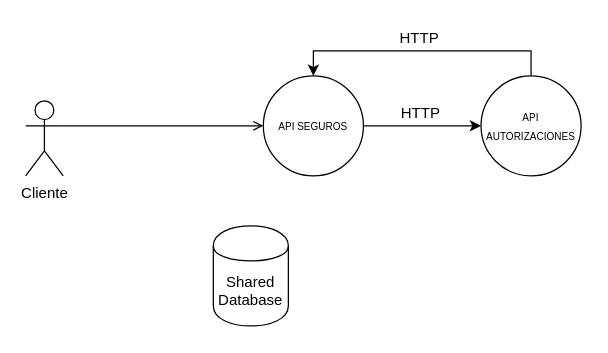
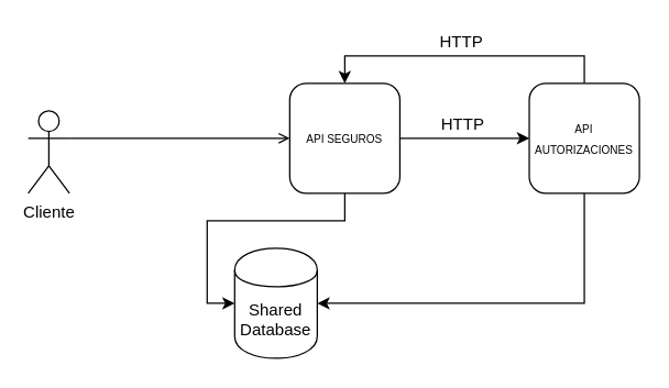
  <mxCell id="0" />
  <mxCell id="1" parent="0" />
  <mxCell id="2" value="Shared Database" style="shape=cylinder;whiteSpace=wrap;html=1;boundedLbl=1;backgroundOutline=1;" vertex="1" parent="1"><mxGeometry x="170" y="180" width="60" height="80" as="geometry" /></mxCell>
  <mxCell id="3" style="edgeStyle=orthogonalEdgeStyle;rounded=0;orthogonalLoop=1;jettySize=auto;html=1;exitX=1;exitY=0.333;exitDx=0;exitDy=0;exitPerimeter=0;entryX=0;entryY=0.5;entryDx=0;entryDy=0;endArrow=open;" edge="1" parent="1" source="4" target="7"><mxGeometry relative="1" as="geometry" /></mxCell>
  <mxCell id="4" value="Cliente" style="shape=umlActor;verticalLabelPosition=bottom;labelBackgroundColor=#ffffff;verticalAlign=top;html=1;outlineConnect=0;" vertex="1" parent="1"><mxGeometry x="20" y="80" width="30" height="60" as="geometry" /></mxCell>
  <mxCell id="5" style="edgeStyle=orthogonalEdgeStyle;rounded=0;orthogonalLoop=1;jettySize=auto;html=1;exitX=1;exitY=0.5;exitDx=0;exitDy=0;" edge="1" parent="1" source="7" target="10"><mxGeometry relative="1" as="geometry" /></mxCell>
- <mxCell id="7" value="&lt;font style=&quot;font-size: 8px&quot;&gt;API SEGUROS&lt;/font&gt;" style="ellipse;whiteSpace=wrap;html=1;aspect=fixed;" vertex="1" parent="1"><mxGeometry x="210" y="60" width="80" height="80" as="geometry" /></mxCell>
+ <mxCell id="6" style="edgeStyle=orthogonalEdgeStyle;rounded=0;orthogonalLoop=1;jettySize=auto;html=1;exitX=0.5;exitY=1;exitDx=0;exitDy=0;entryX=0;entryY=0.5;entryDx=0;entryDy=0;" edge="1" parent="1" source="7" target="2"><mxGeometry relative="1" as="geometry" /></mxCell>
+ <mxCell id="7" value="&lt;font style=&quot;font-size: 8px&quot;&gt;API SEGUROS&lt;/font&gt;" style="whiteSpace=wrap;html=1;aspect=fixed;rounded=1;" vertex="1" parent="1"><mxGeometry x="210" y="60" width="80" height="80" as="geometry" /></mxCell>
+ <mxCell id="8" style="edgeStyle=orthogonalEdgeStyle;rounded=0;orthogonalLoop=1;jettySize=auto;html=1;exitX=0.5;exitY=1;exitDx=0;exitDy=0;entryX=1;entryY=0.5;entryDx=0;entryDy=0;" edge="1" parent="1" source="10" target="2"><mxGeometry relative="1" as="geometry" /></mxCell>
  <mxCell id="9" style="edgeStyle=orthogonalEdgeStyle;rounded=0;orthogonalLoop=1;jettySize=auto;html=1;exitX=0.5;exitY=0;exitDx=0;exitDy=0;entryX=0.5;entryY=0;entryDx=0;entryDy=0;" edge="1" parent="1" source="10" target="7"><mxGeometry relative="1" as="geometry" /></mxCell>
- <mxCell id="10" value="&lt;font style=&quot;font-size: 8px&quot;&gt;API AUTORIZACIONES&lt;/font&gt;" style="ellipse;whiteSpace=wrap;html=1;aspect=fixed;" vertex="1" parent="1"><mxGeometry x="384" y="60" width="80" height="80" as="geometry" /></mxCell>
+ <mxCell id="10" value="&lt;font style=&quot;font-size: 8px&quot;&gt;API AUTORIZACIONES&lt;/font&gt;" style="whiteSpace=wrap;html=1;aspect=fixed;rounded=1;" vertex="1" parent="1"><mxGeometry x="384" y="60" width="80" height="80" as="geometry" /></mxCell>
  <mxCell id="11" value="HTTP" style="text;html=1;strokeColor=none;fillColor=none;align=center;verticalAlign=middle;whiteSpace=wrap;rounded=0;" vertex="1" parent="1"><mxGeometry x="316" y="80" width="40" height="20" as="geometry" /></mxCell>
  <mxCell id="12" value="HTTP" style="text;html=1;strokeColor=none;fillColor=none;align=center;verticalAlign=middle;whiteSpace=wrap;rounded=0;" vertex="1" parent="1"><mxGeometry x="315" y="20" width="40" height="20" as="geometry" /></mxCell>
